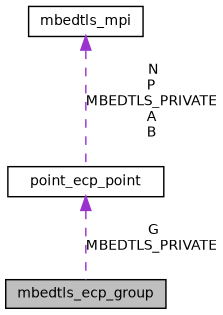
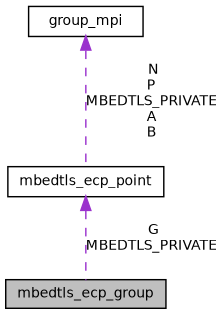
  digraph {
    node [color=black fillcolor=white fontname=Helvetica fontsize=10 shape=record style=filled]
    edge [color=darkorchid3 dir=back fontname=Helvetica fontsize=10 labelfontname=Helvetica labelfontsize=10 style=dashed]
    n1 [fillcolor=grey75 fontcolor=black height=0.2 label=mbedtls_ecp_group width=0.4]
-   n2 [height=0.2 label=point_ecp_point width=0.4]
-   n3 [height=0.2 label=mbedtls_mpi width=0.4]
+   n2 [height=0.2 label=mbedtls_ecp_point width=0.4]
+   n3 [height=0.2 label=group_mpi width=0.4]
    n2 -> n1 [label=" G\nMBEDTLS_PRIVATE"]
    n3 -> n2 [label=" N\nP\nMBEDTLS_PRIVATE\nA\nB"]
  }
